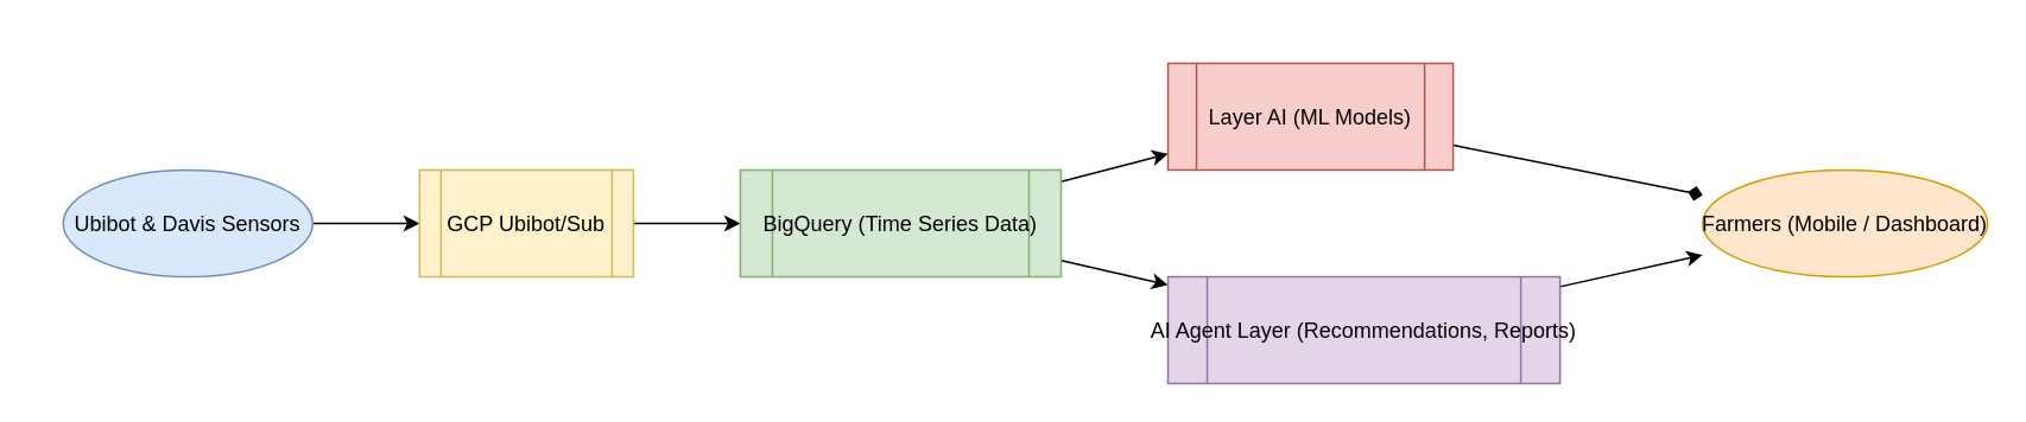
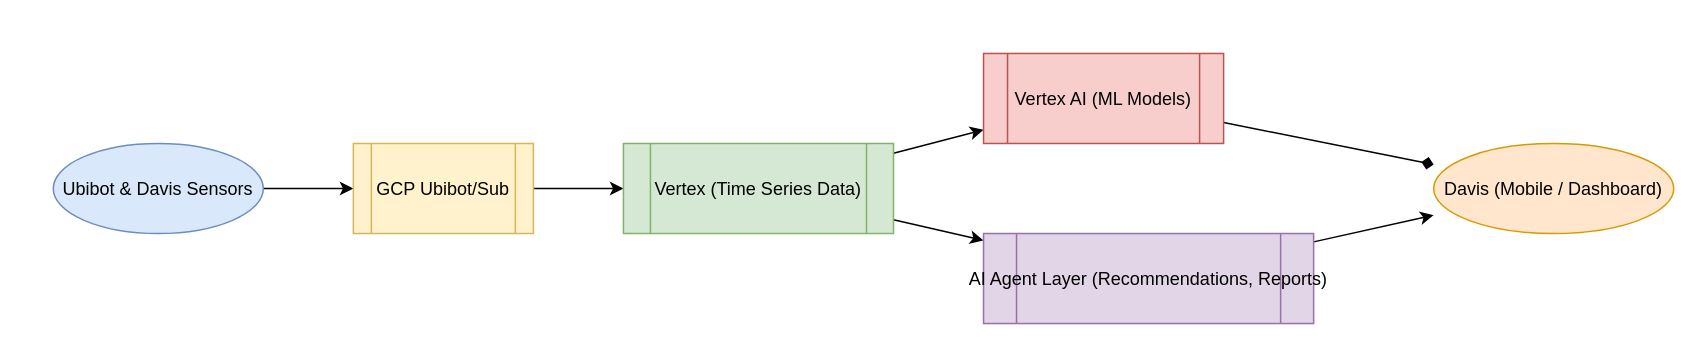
  <mxCell id="0" />
  <mxCell id="1" parent="0" />
  <mxCell id="2" style="edgeStyle=none;html=1;" edge="1" parent="1" source="3" target="5"><mxGeometry relative="1" as="geometry" /></mxCell>
  <mxCell id="3" value="Ubibot &amp; Davis Sensors" style="shape=ellipse;fillColor=#dae8fc;strokeColor=#6c8ebf;" parent="1" vertex="1"><mxGeometry x="20" y="80" width="140" height="60" as="geometry" /></mxCell>
  <mxCell id="4" style="edgeStyle=none;html=1;" edge="1" parent="1" source="5" target="8"><mxGeometry relative="1" as="geometry" /></mxCell>
  <mxCell id="5" value="GCP Ubibot/Sub" style="shape=process;fillColor=#fff2cc;strokeColor=#d6b656;" parent="1" vertex="1"><mxGeometry x="220" y="80" width="120" height="60" as="geometry" /></mxCell>
  <mxCell id="6" style="edgeStyle=none;html=1;" edge="1" parent="1" source="8" target="10"><mxGeometry relative="1" as="geometry" /></mxCell>
  <mxCell id="7" style="edgeStyle=none;html=1;" edge="1" parent="1" source="8" target="12"><mxGeometry relative="1" as="geometry" /></mxCell>
- <mxCell id="8" value="BigQuery (Time Series Data)" style="shape=process;fillColor=#d5e8d4;strokeColor=#82b366;" parent="1" vertex="1"><mxGeometry x="400" y="80" width="180" height="60" as="geometry" /></mxCell>
+ <mxCell id="8" value="Vertex (Time Series Data)" style="shape=process;fillColor=#d5e8d4;strokeColor=#82b366;" parent="1" vertex="1"><mxGeometry x="400" y="80" width="180" height="60" as="geometry" /></mxCell>
  <mxCell id="9" style="edgeStyle=none;html=1;endArrow=diamond;" edge="1" parent="1" source="10" target="13"><mxGeometry relative="1" as="geometry" /></mxCell>
- <mxCell id="10" value="Layer AI (ML Models)" style="shape=process;fillColor=#f8cecc;strokeColor=#b85450;" parent="1" vertex="1"><mxGeometry x="640" y="20" width="160" height="60" as="geometry" /></mxCell>
+ <mxCell id="10" value="Vertex AI (ML Models)" style="shape=process;fillColor=#f8cecc;strokeColor=#b85450;" parent="1" vertex="1"><mxGeometry x="640" y="20" width="160" height="60" as="geometry" /></mxCell>
  <mxCell id="11" style="edgeStyle=none;html=1;" edge="1" parent="1" source="12" target="13"><mxGeometry relative="1" as="geometry" /></mxCell>
  <mxCell id="12" value="AI Agent Layer (Recommendations, Reports)" style="shape=process;fillColor=#e1d5e7;strokeColor=#9673a6;" parent="1" vertex="1"><mxGeometry x="640" y="140" width="220" height="60" as="geometry" /></mxCell>
- <mxCell id="13" value="Farmers (Mobile / Dashboard)" style="shape=ellipse;fillColor=#ffe6cc;strokeColor=#d79b00;" parent="1" vertex="1"><mxGeometry x="940" y="80" width="160" height="60" as="geometry" /></mxCell>
+ <mxCell id="13" value="Davis (Mobile / Dashboard)" style="shape=ellipse;fillColor=#ffe6cc;strokeColor=#d79b00;" parent="1" vertex="1"><mxGeometry x="940" y="80" width="160" height="60" as="geometry" /></mxCell>
  <mxCell id="14" style="endArrow=block;strokeColor=#000000;" parent="1" source="3" target="5" edge="1" />
  <mxCell id="15" style="endArrow=block;strokeColor=#000000;" parent="1" source="5" target="8" edge="1" />
  <mxCell id="16" style="endArrow=block;strokeColor=#000000;" parent="1" source="8" target="10" edge="1" />
  <mxCell id="17" style="endArrow=block;strokeColor=#000000;" parent="1" source="8" target="12" edge="1" />
  <mxCell id="18" style="endArrow=block;strokeColor=#000000;" parent="1" source="10" target="12" edge="1" />
  <mxCell id="19" style="endArrow=block;strokeColor=#000000;" parent="1" source="12" target="13" edge="1" />
